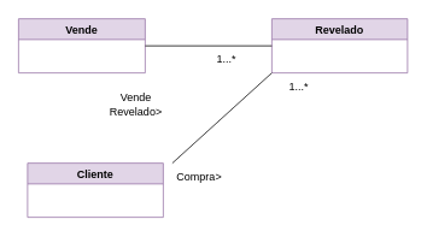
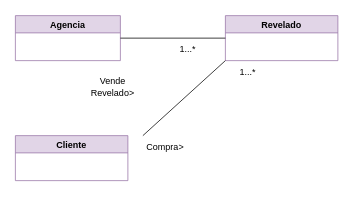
  <mxCell id="0" />
  <mxCell id="1" parent="0" />
- <mxCell id="2" value="Vende" style="swimlane;fillColor=#e1d5e7;strokeColor=#9673a6;" vertex="1" parent="1"><mxGeometry x="20" y="20" width="140" height="60" as="geometry" /></mxCell>
+ <mxCell id="2" value="Agencia" style="swimlane;fillColor=#e1d5e7;strokeColor=#9673a6;" vertex="1" parent="1"><mxGeometry x="20" y="20" width="140" height="60" as="geometry" /></mxCell>
  <mxCell id="3" value="Revelado" style="swimlane;fillColor=#e1d5e7;strokeColor=#9673a6;" vertex="1" parent="1"><mxGeometry x="300" y="20" width="150" height="60" as="geometry" /></mxCell>
- <mxCell id="4" value="Cliente" style="swimlane;startSize=23;fillColor=#e1d5e7;strokeColor=#9673a6;" vertex="1" parent="1"><mxGeometry x="30" y="180" width="150" height="60" as="geometry" /></mxCell>
+ <mxCell id="4" value="Cliente" style="swimlane;startSize=23;fillColor=#e1d5e7;strokeColor=#9673a6;" vertex="1" parent="1"><mxGeometry x="20" y="180" width="150" height="60" as="geometry" /></mxCell>
  <mxCell id="5" value="" style="endArrow=none;html=1;rounded=0;entryX=0;entryY=0.5;entryDx=0;entryDy=0;exitX=1;exitY=0.5;exitDx=0;exitDy=0;" edge="1" parent="1"><mxGeometry width="50" height="50" relative="1" as="geometry"><mxPoint x="160" y="50" as="sourcePoint" /><mxPoint x="300" y="50" as="targetPoint" /></mxGeometry></mxCell>
  <mxCell id="6" value="1...*" style="text;html=1;strokeColor=none;fillColor=none;align=center;verticalAlign=middle;whiteSpace=wrap;rounded=0;" vertex="1" parent="1"><mxGeometry x="300" y="80" width="60" height="30" as="geometry" /></mxCell>
  <mxCell id="7" value="1...*" style="text;html=1;strokeColor=none;fillColor=none;align=center;verticalAlign=middle;whiteSpace=wrap;rounded=0;" vertex="1" parent="1"><mxGeometry x="220" y="50" width="60" height="30" as="geometry" /></mxCell>
  <mxCell id="8" value="Vende Revelado&amp;gt;" style="text;html=1;strokeColor=none;fillColor=none;align=center;verticalAlign=middle;whiteSpace=wrap;rounded=0;" vertex="1" parent="1"><mxGeometry x="120" y="100" width="60" height="30" as="geometry" /></mxCell>
  <mxCell id="9" value="" style="endArrow=none;html=1;rounded=0;entryX=0;entryY=1;entryDx=0;entryDy=0;" edge="1" parent="1"><mxGeometry width="50" height="50" relative="1" as="geometry"><mxPoint x="190" y="180" as="sourcePoint" /><mxPoint x="300" y="80" as="targetPoint" /></mxGeometry></mxCell>
  <mxCell id="10" value="Compra&amp;gt;" style="text;html=1;strokeColor=none;fillColor=none;align=center;verticalAlign=middle;whiteSpace=wrap;rounded=0;" vertex="1" parent="1"><mxGeometry x="190" y="180" width="60" height="30" as="geometry" /></mxCell>
